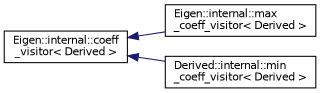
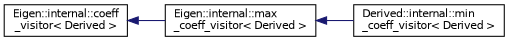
  digraph {
    rankdir=LR
    node [color=black fillcolor=white fontname=Helvetica fontsize=10 shape=record style=filled]
    edge [color=midnightblue dir=back fontname=Helvetica fontsize=10 labelfontname=Helvetica labelfontsize=10 style=solid]
    n1 [height=0.2 label="Eigen::internal::coeff\l_visitor\< Derived \>" width=0.4]
    n2 [height=0.2 label="Eigen::internal::max\l_coeff_visitor\< Derived \>" width=0.4]
    n3 [height=0.2 label="Derived::internal::min\l_coeff_visitor\< Derived \>" width=0.4]
    n1 -> n2
-   n1 -> n3
+   n2 -> n3
  }
